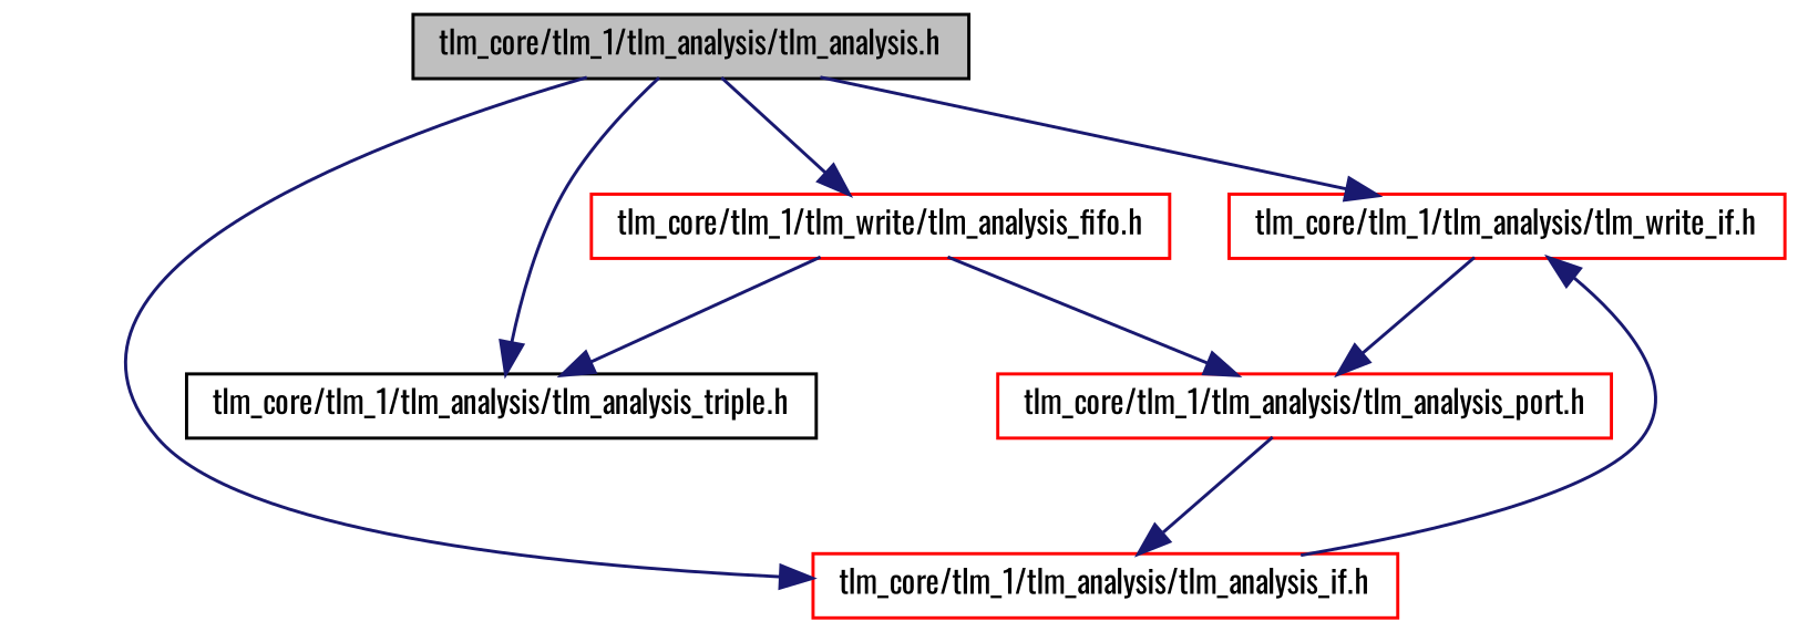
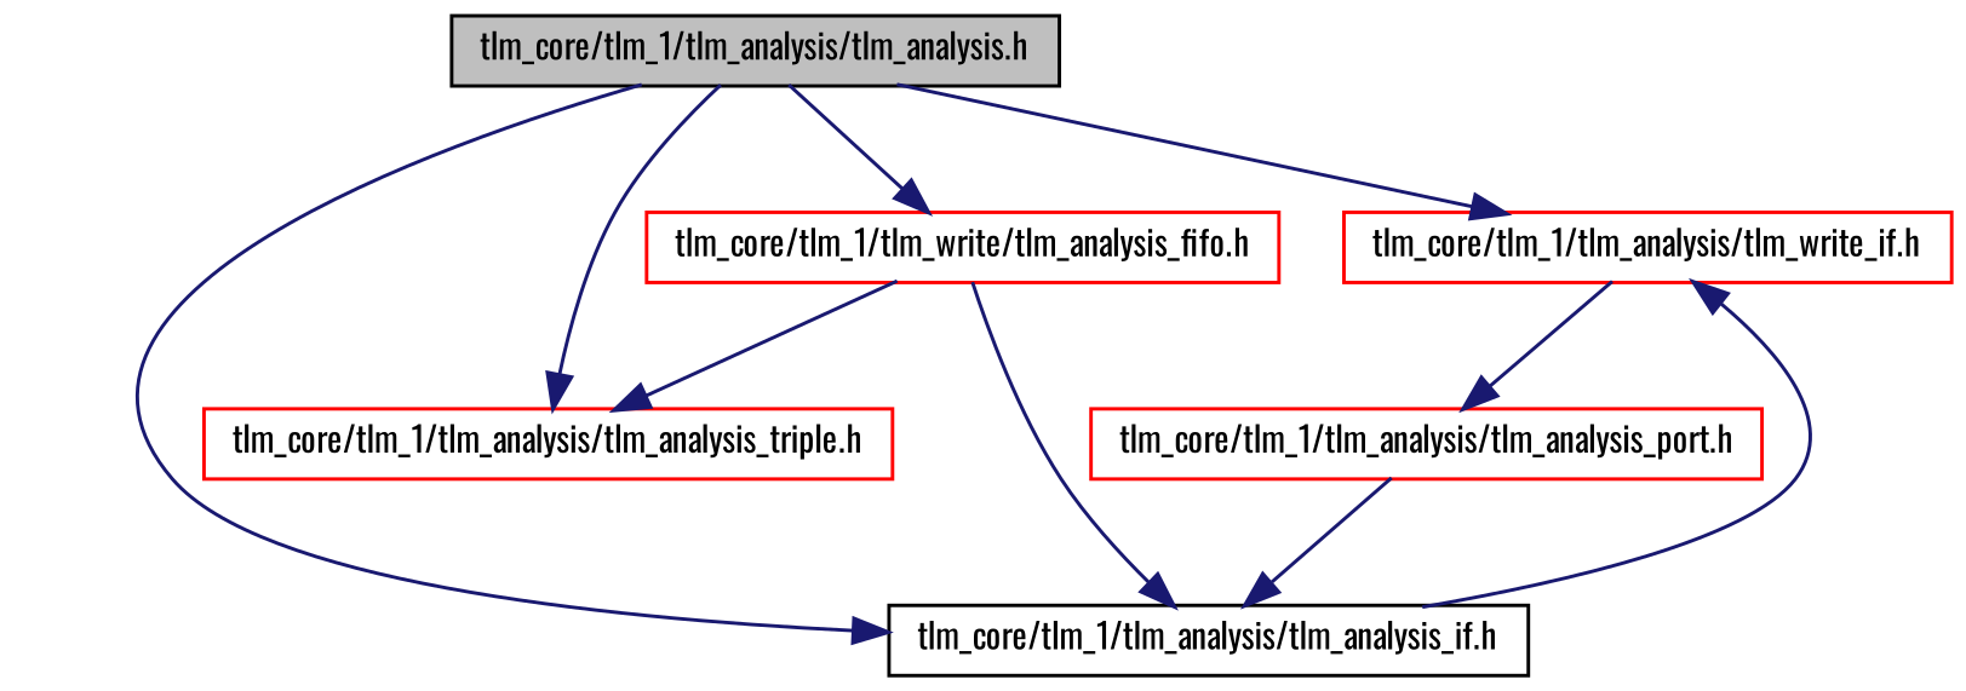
  digraph {
    fontname=Oswald
    node [color=black fillcolor=white fontname=Oswald fontsize=10 shape=record style=filled]
    edge [color=midnightblue fontname=Oswald fontsize=10 labelfontname=FreeSans labelfontsize=10 style=solid]
    n1 [fillcolor=grey75 fontcolor=black height=0.2 label="tlm_core/tlm_1/tlm_analysis/tlm_analysis.h" width=0.4]
    n2 [color=red height=0.2 label="tlm_core/tlm_1/tlm_analysis/tlm_write_if.h" width=0.4]
-   n3 [color=red height=0.2 label="tlm_core/tlm_1/tlm_analysis/tlm_analysis_if.h" width=0.4]
-   n4 [height=0.2 label="tlm_core/tlm_1/tlm_analysis/tlm_analysis_triple.h" width=0.4]
+   n3 [height=0.2 label="tlm_core/tlm_1/tlm_analysis/tlm_analysis_if.h" width=0.4]
+   n4 [color=red height=0.2 label="tlm_core/tlm_1/tlm_analysis/tlm_analysis_triple.h" width=0.4]
    n5 [color=red height=0.2 label="tlm_core/tlm_1/tlm_write/tlm_analysis_fifo.h" width=0.4]
    n6 [color=red height=0.2 label="tlm_core/tlm_1/tlm_analysis/tlm_analysis_port.h" width=0.4]
    n1 -> n2
    n1 -> n3
    n1 -> n4
    n1 -> n5
    n2 -> n6
    n3 -> n2
-   n5 -> n6
+   n5 -> n3
    n5 -> n4
    n6 -> n3
  }
